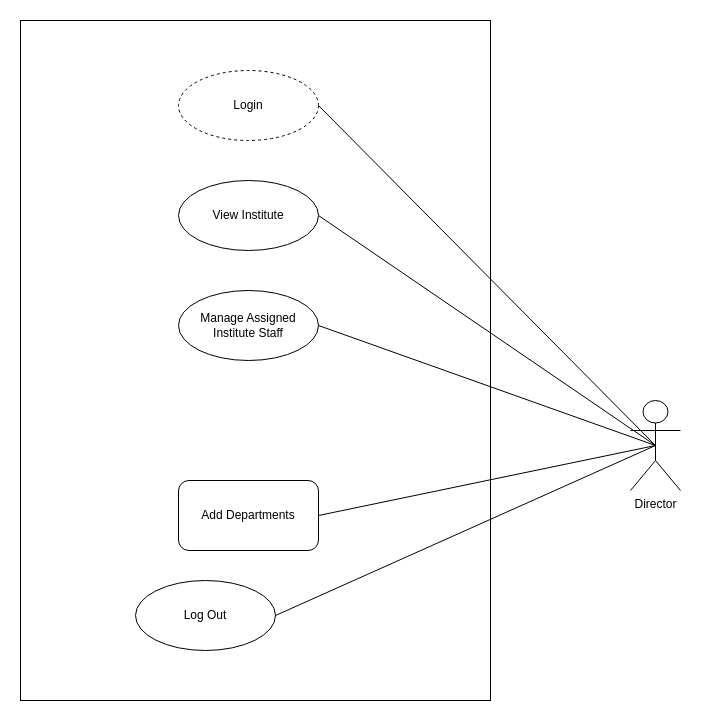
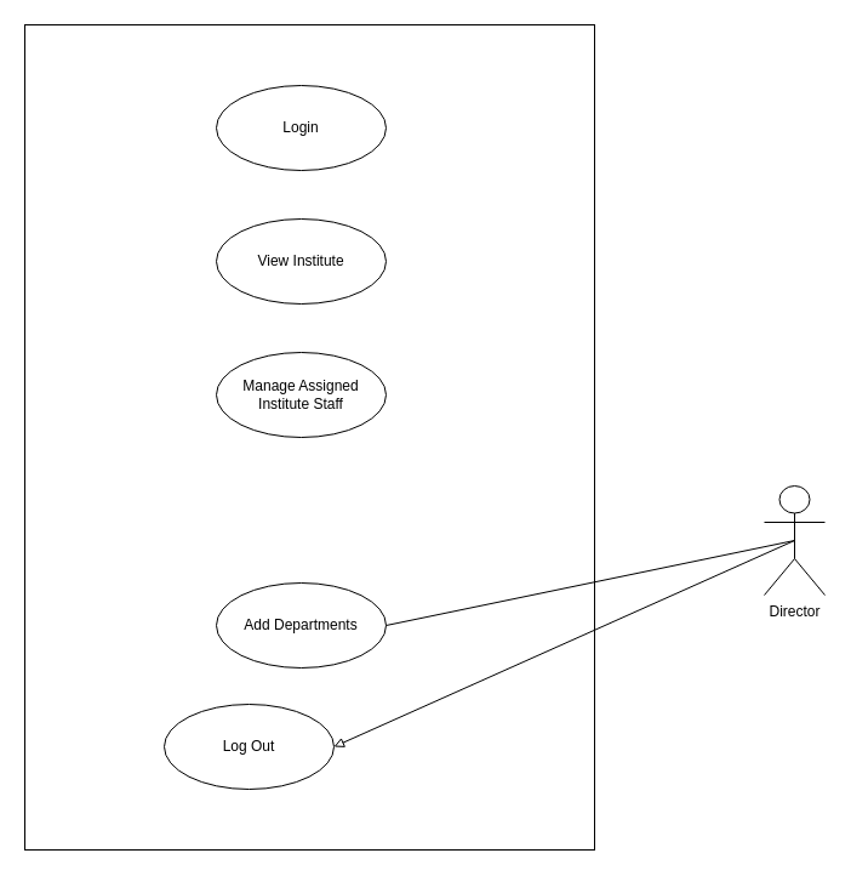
  <mxCell id="0" />
  <mxCell id="1" parent="0" />
  <mxCell id="2" value="Director" style="shape=umlActor;verticalLabelPosition=bottom;verticalAlign=top;html=1;outlineConnect=0;" vertex="1" parent="1"><mxGeometry x="630" y="400" width="50" height="90" as="geometry" /></mxCell>
  <mxCell id="3" value="" style="rounded=0;whiteSpace=wrap;html=1;" vertex="1" parent="1"><mxGeometry x="20" y="20" width="470" height="680" as="geometry" /></mxCell>
  <mxCell id="4" value="View Institute" style="ellipse;whiteSpace=wrap;html=1;" vertex="1" parent="1"><mxGeometry x="178" y="180" width="140" height="70" as="geometry" /></mxCell>
  <mxCell id="5" value="Manage Assigned Institute Staff" style="ellipse;whiteSpace=wrap;html=1;" vertex="1" parent="1"><mxGeometry x="178" y="290" width="140" height="70" as="geometry" /></mxCell>
- <mxCell id="6" value="Add Departments" style="whiteSpace=wrap;html=1;rounded=1;" vertex="1" parent="1"><mxGeometry x="178" y="480" width="140" height="70" as="geometry" /></mxCell>
- <mxCell id="7" value="Login" style="ellipse;whiteSpace=wrap;html=1;dashed=1;" vertex="1" parent="1"><mxGeometry x="178" y="70" width="140" height="70" as="geometry" /></mxCell>
+ <mxCell id="6" value="Add Departments" style="ellipse;whiteSpace=wrap;html=1;" vertex="1" parent="1"><mxGeometry x="178" y="480" width="140" height="70" as="geometry" /></mxCell>
+ <mxCell id="7" value="Login" style="ellipse;whiteSpace=wrap;html=1;" vertex="1" parent="1"><mxGeometry x="178" y="70" width="140" height="70" as="geometry" /></mxCell>
  <mxCell id="8" value="Log Out" style="ellipse;whiteSpace=wrap;html=1;" vertex="1" parent="1"><mxGeometry x="135" y="580" width="140" height="70" as="geometry" /></mxCell>
- <mxCell id="9" style="rounded=0;orthogonalLoop=1;jettySize=auto;html=1;endArrow=none;endFill=0;entryX=1;entryY=0.5;entryDx=0;entryDy=0;exitX=0.5;exitY=0.5;exitDx=0;exitDy=0;exitPerimeter=0;" edge="1" parent="1" source="2" target="7"><mxGeometry relative="1" as="geometry"><mxPoint x="550" y="380" as="targetPoint" /><mxPoint x="570" y="300" as="sourcePoint" /></mxGeometry></mxCell>
- <mxCell id="10" style="rounded=0;orthogonalLoop=1;jettySize=auto;html=1;endArrow=none;endFill=0;entryX=1;entryY=0.5;entryDx=0;entryDy=0;exitX=0.5;exitY=0.5;exitDx=0;exitDy=0;exitPerimeter=0;" edge="1" parent="1" source="2" target="4"><mxGeometry relative="1" as="geometry"><mxPoint x="338" y="125" as="targetPoint" /><mxPoint x="540" y="390" as="sourcePoint" /></mxGeometry></mxCell>
- <mxCell id="11" style="rounded=0;orthogonalLoop=1;jettySize=auto;html=1;endArrow=none;endFill=0;entryX=1;entryY=0.5;entryDx=0;entryDy=0;exitX=0.5;exitY=0.5;exitDx=0;exitDy=0;exitPerimeter=0;" edge="1" parent="1" source="2" target="5"><mxGeometry relative="1" as="geometry"><mxPoint x="348" y="135" as="targetPoint" /><mxPoint x="540" y="420" as="sourcePoint" /></mxGeometry></mxCell>
  <mxCell id="12" style="rounded=0;orthogonalLoop=1;jettySize=auto;html=1;endArrow=none;endFill=0;entryX=1;entryY=0.5;entryDx=0;entryDy=0;exitX=0.5;exitY=0.5;exitDx=0;exitDy=0;exitPerimeter=0;" edge="1" parent="1" source="2" target="6"><mxGeometry relative="1" as="geometry"><mxPoint x="378" y="165" as="targetPoint" /><mxPoint x="540" y="480" as="sourcePoint" /></mxGeometry></mxCell>
- <mxCell id="13" style="rounded=0;orthogonalLoop=1;jettySize=auto;html=1;endArrow=none;endFill=0;entryX=1;entryY=0.5;entryDx=0;entryDy=0;exitX=0.5;exitY=0.5;exitDx=0;exitDy=0;exitPerimeter=0;" edge="1" parent="1" source="2" target="8"><mxGeometry relative="1" as="geometry"><mxPoint x="388" y="175" as="targetPoint" /><mxPoint x="560" y="500" as="sourcePoint" /></mxGeometry></mxCell>
+ <mxCell id="13" style="rounded=0;orthogonalLoop=1;jettySize=auto;html=1;endArrow=block;endFill=0;entryX=1;entryY=0.5;entryDx=0;entryDy=0;exitX=0.5;exitY=0.5;exitDx=0;exitDy=0;exitPerimeter=0;" edge="1" parent="1" source="2" target="8"><mxGeometry relative="1" as="geometry"><mxPoint x="388" y="175" as="targetPoint" /><mxPoint x="560" y="500" as="sourcePoint" /></mxGeometry></mxCell>
